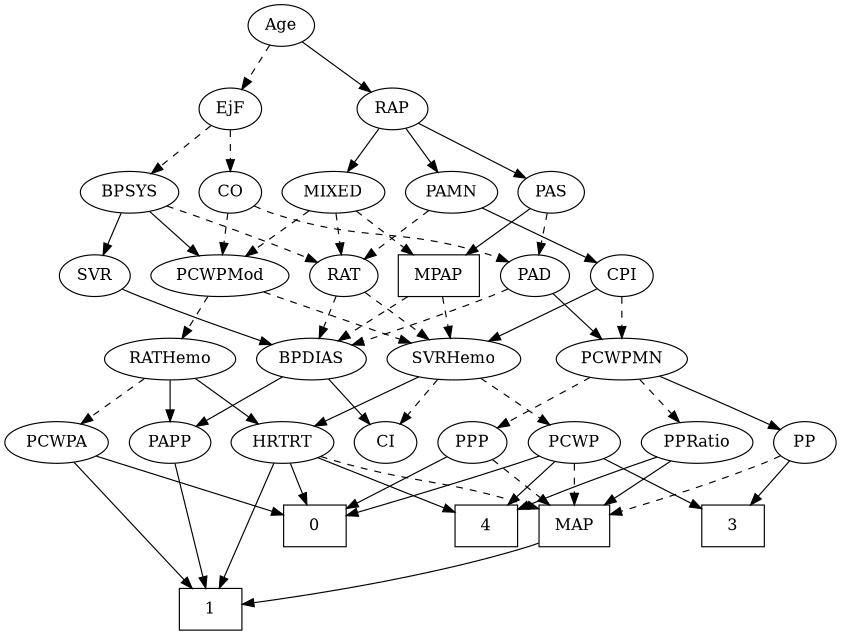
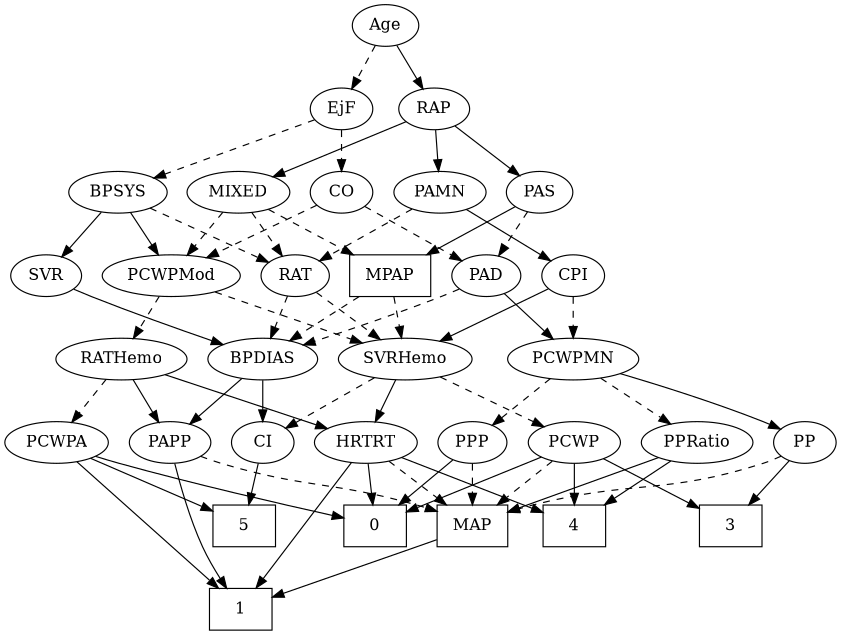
  strict digraph {
    edge [style=solid]
    1 [height=0.5 shape=box width=0.75]
    n2 [height=0.5 label=0 shape=box width=0.75]
    3 [height=0.5 shape=box width=0.75]
    4 [height=0.5 shape=box width=0.75]
+   5 [height=0.5 shape=box width=0.75]
    Age [height=0.5 width=0.75]
    EjF [height=0.5 width=0.75]
    RAP [height=0.5 width=0.77632]
    BPSYS [height=0.5 width=1.0471]
    CO [height=0.5 width=0.75]
    MIXED [height=0.5 width=1.1193]
    PAS [height=0.5 width=0.75]
    PAMN [height=0.5 width=1.011]
    RAT [height=0.5 width=0.75827]
    PCWPMod [height=0.5 width=1.4443]
    SVR [height=0.5 width=0.77632]
    PAD [height=0.5 width=0.79437]
    MPAP [height=0.5 shape=box width=0.97491]
    CPI [height=0.5 width=0.75]
    SVRHemo [height=0.5 width=1.3902]
    BPDIAS [height=0.5 width=1.1735]
    RATHemo [height=0.5 width=1.3721]
    PCWPMN [height=0.5 width=1.3902]
    HRTRT [height=0.5 width=1.1013]
    PCWP [height=0.5 width=0.97491]
    CI [height=0.5 width=0.75]
    PAPP [height=0.5 width=0.88464]
    PCWPA [height=0.5 width=1.1555]
    MAP [height=0.5 shape=box width=0.84854]
    PP [height=0.5 width=0.75]
    PPP [height=0.5 width=0.75]
    PPRatio [height=0.5 width=1.1013]
    Age -> EjF [style=dashed]
    Age -> RAP
    EjF -> BPSYS [style=dashed]
    EjF -> CO [style=dashed]
    RAP -> MIXED
    RAP -> PAS
    RAP -> PAMN
    BPSYS -> RAT [style=dashed]
    BPSYS -> PCWPMod
    BPSYS -> SVR
    CO -> PCWPMod [style=dashed]
    CO -> PAD [style=dashed]
    MIXED -> RAT [style=dashed]
    MIXED -> PCWPMod [style=dashed]
    MIXED -> MPAP [style=dashed]
    PAS -> PAD [style=dashed]
    PAS -> MPAP
    PAMN -> RAT [style=dashed]
    PAMN -> CPI
    RAT -> SVRHemo [style=dashed]
    RAT -> BPDIAS [style=dashed]
    PCWPMod -> SVRHemo [style=dashed]
    PCWPMod -> RATHemo [style=dashed]
    SVR -> BPDIAS
    PAD -> BPDIAS [style=dashed]
    PAD -> PCWPMN
    MPAP -> SVRHemo [style=dashed]
    MPAP -> BPDIAS [style=dashed]
    CPI -> SVRHemo
    CPI -> PCWPMN [style=dashed]
    SVRHemo -> HRTRT
    SVRHemo -> PCWP [style=dashed]
    SVRHemo -> CI [style=dashed]
    BPDIAS -> CI
    BPDIAS -> PAPP
    RATHemo -> HRTRT
    RATHemo -> PAPP
    RATHemo -> PCWPA [style=dashed]
    PCWPMN -> PP
    PCWPMN -> PPP [style=dashed]
    PCWPMN -> PPRatio [style=dashed]
    HRTRT -> 1
    HRTRT -> n2
    HRTRT -> 4
    HRTRT -> MAP [style=dashed]
    PCWP -> n2
    PCWP -> 3
    PCWP -> 4
    PCWP -> MAP [style=dashed]
+   CI -> 5
    PAPP -> 1
+   PAPP -> MAP [style=dashed]
    PCWPA -> 1
    PCWPA -> n2
+   PCWPA -> 5
    MAP -> 1
    PP -> 3
    PP -> MAP [style=dashed]
    PPP -> n2
    PPP -> MAP [style=dashed]
    PPRatio -> 4
    PPRatio -> MAP
  }
